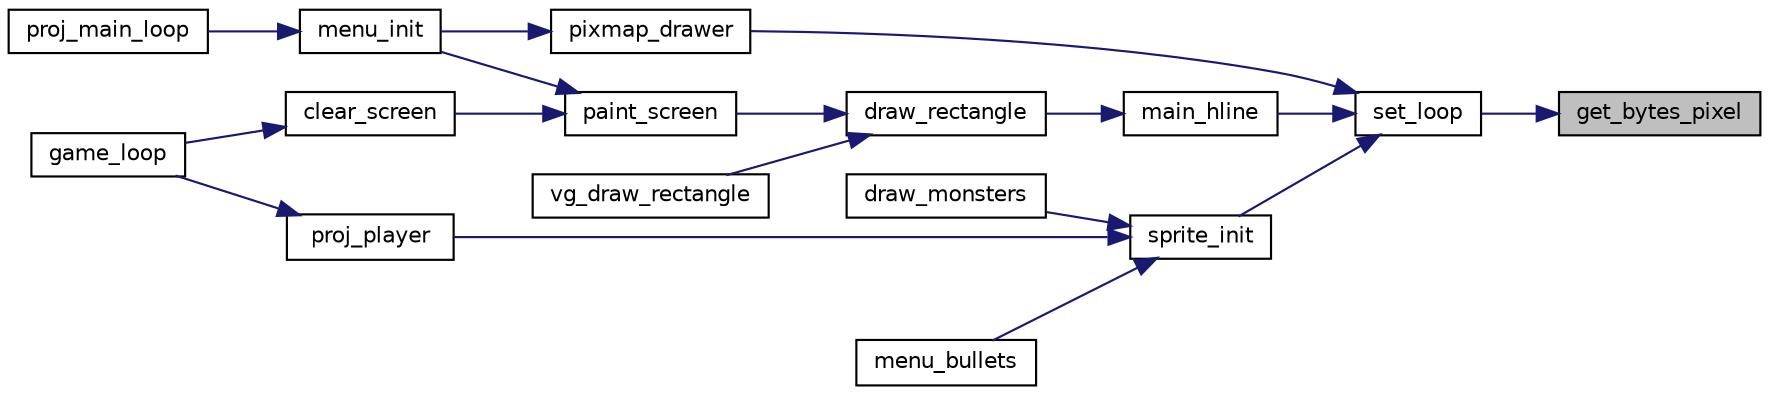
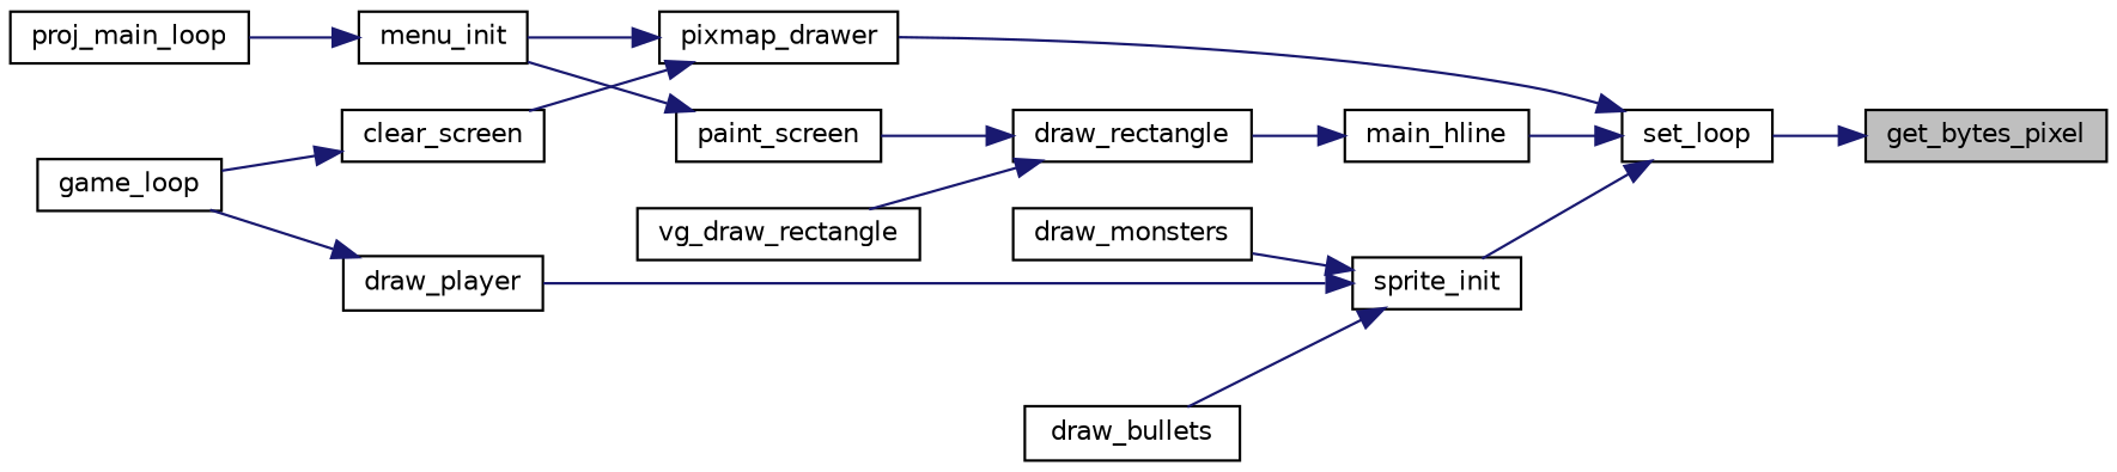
  digraph {
    rankdir=RL
    node [color=black fillcolor=white fontname=Helvetica fontsize=10 shape=record style=filled]
    edge [color=midnightblue dir=back fontname=Helvetica fontsize=10 labelfontname=Helvetica labelfontsize=10 style=solid]
    n1 [fillcolor=grey75 fontcolor=black height=0.2 label=get_bytes_pixel width=0.4]
    n2 [height=0.2 label=set_loop width=0.4]
    n3 [height=0.2 label=main_hline width=0.4]
    n4 [height=0.2 label=pixmap_drawer width=0.4]
    n5 [height=0.2 label=sprite_init width=0.4]
    n6 [height=0.2 label=draw_rectangle width=0.4]
    n7 [height=0.2 label=menu_init width=0.4]
-   n8 [height=0.2 label=menu_bullets width=0.4]
+   n8 [height=0.2 label=draw_bullets width=0.4]
    n9 [height=0.2 label=draw_monsters width=0.4]
-   n10 [height=0.2 label=proj_player width=0.4]
+   n10 [height=0.2 label=draw_player width=0.4]
    n11 [height=0.2 label=paint_screen width=0.4]
    n12 [height=0.2 label=vg_draw_rectangle width=0.4]
    n13 [height=0.2 label=clear_screen width=0.4]
    n14 [height=0.2 label=game_loop width=0.4]
    n15 [height=0.2 label=proj_main_loop width=0.4]
    n1 -> n2
    n2 -> n3
    n2 -> n4
    n2 -> n5
    n3 -> n6
    n4 -> n7
    n5 -> n8
    n5 -> n9
    n5 -> n10
    n6 -> n11
    n6 -> n12
    n7 -> n15
    n10 -> n14
    n11 -> n7
-   n11 -> n13
+   n4 -> n13
    n13 -> n14
  }
